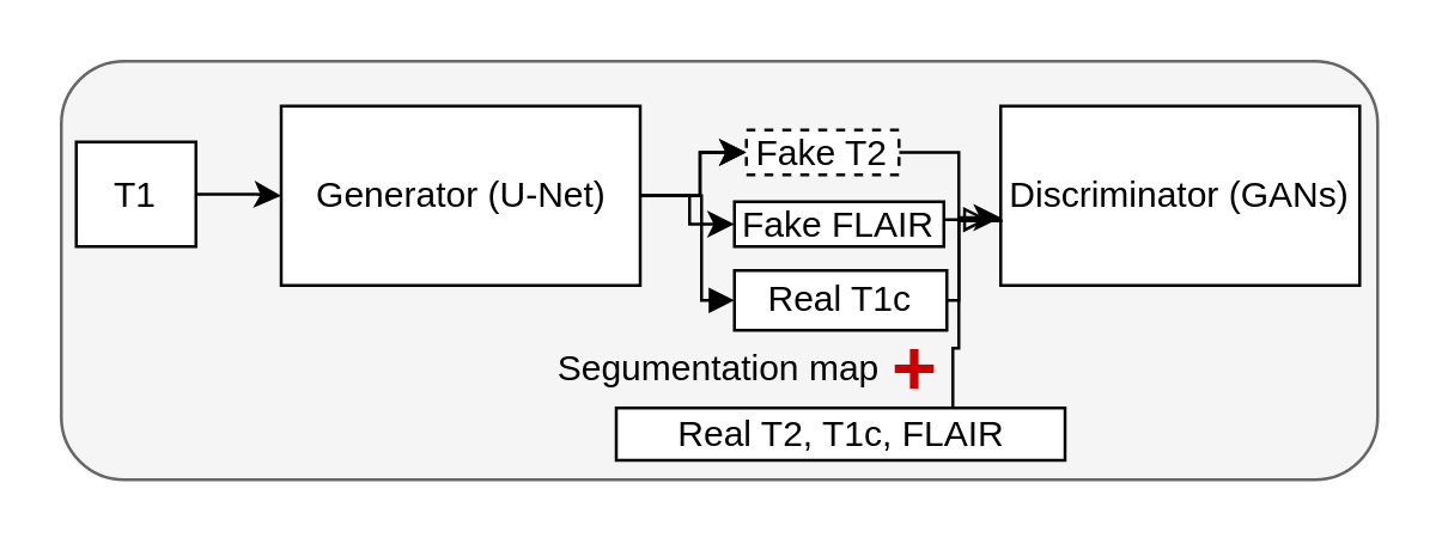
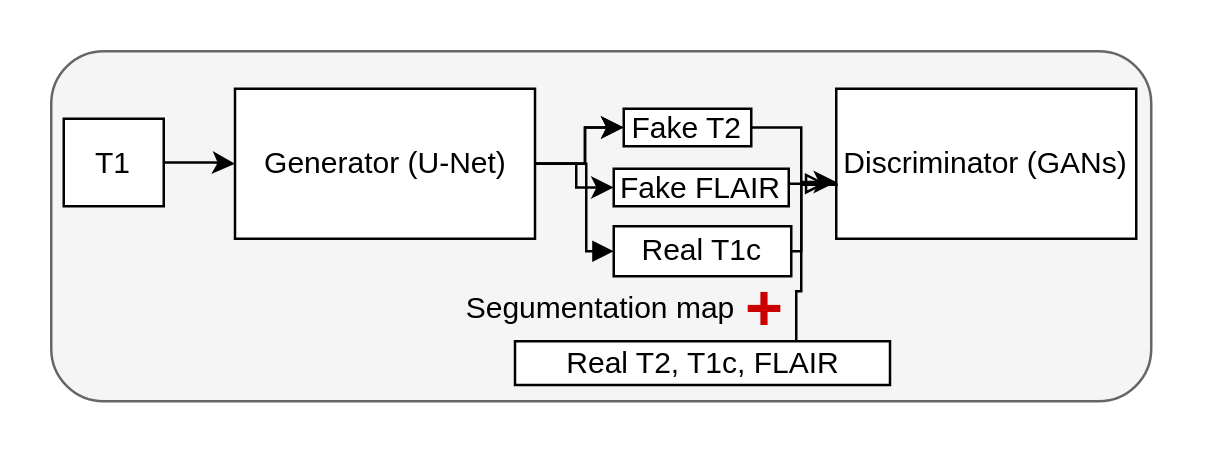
  <mxCell id="0" />
  <mxCell id="1" parent="0" />
  <mxCell id="2" value="" style="rounded=1;whiteSpace=wrap;html=1;fillColor=#f5f5f5;fontColor=#333333;strokeColor=#666666;" parent="1" vertex="1"><mxGeometry x="20" y="20" width="440" height="140" as="geometry" /></mxCell>
  <mxCell id="3" style="edgeStyle=orthogonalEdgeStyle;rounded=0;orthogonalLoop=1;jettySize=auto;html=1;exitX=1;exitY=0.5;exitDx=0;exitDy=0;" parent="1" source="6" target="11" edge="1"><mxGeometry relative="1" as="geometry" /></mxCell>
  <mxCell id="4" value="" style="edgeStyle=orthogonalEdgeStyle;rounded=0;orthogonalLoop=1;jettySize=auto;html=1;" parent="1" source="6" target="11" edge="1"><mxGeometry relative="1" as="geometry" /></mxCell>
  <mxCell id="5" style="edgeStyle=orthogonalEdgeStyle;rounded=0;orthogonalLoop=1;jettySize=auto;html=1;exitX=1;exitY=0.5;exitDx=0;exitDy=0;entryX=0;entryY=0.5;entryDx=0;entryDy=0;" parent="1" source="6" target="13" edge="1"><mxGeometry relative="1" as="geometry"><Array as="points"><mxPoint x="230" y="65" /><mxPoint x="230" y="75" /></Array></mxGeometry></mxCell>
  <mxCell id="6" value="Generator (U-Net)" style="rounded=0;whiteSpace=wrap;html=1;" parent="1" vertex="1"><mxGeometry x="93.5" y="35" width="120" height="60" as="geometry" /></mxCell>
  <mxCell id="7" value="Discriminator (GANs)" style="rounded=0;whiteSpace=wrap;html=1;" parent="1" vertex="1"><mxGeometry x="334" y="35" width="120" height="60" as="geometry" /></mxCell>
  <mxCell id="8" style="edgeStyle=orthogonalEdgeStyle;rounded=0;orthogonalLoop=1;jettySize=auto;html=1;exitX=1;exitY=0.5;exitDx=0;exitDy=0;" parent="1" source="9" target="6" edge="1"><mxGeometry relative="1" as="geometry" /></mxCell>
  <mxCell id="9" value="T1" style="rounded=0;whiteSpace=wrap;html=1;" parent="1" vertex="1"><mxGeometry x="25" y="47" width="40" height="35" as="geometry" /></mxCell>
  <mxCell id="10" style="edgeStyle=orthogonalEdgeStyle;rounded=0;orthogonalLoop=1;jettySize=auto;html=1;exitX=1;exitY=0.5;exitDx=0;exitDy=0;entryX=0;entryY=0.622;entryDx=0;entryDy=0;entryPerimeter=0;" parent="1" source="11" target="7" edge="1"><mxGeometry relative="1" as="geometry" /></mxCell>
- <mxCell id="11" value="Fake T2" style="rounded=0;whiteSpace=wrap;html=1;dashed=1;" parent="1" vertex="1"><mxGeometry x="249" y="43" width="51" height="15" as="geometry" /></mxCell>
+ <mxCell id="11" value="Fake T2" style="rounded=0;whiteSpace=wrap;html=1;" parent="1" vertex="1"><mxGeometry x="249" y="43" width="51" height="15" as="geometry" /></mxCell>
  <mxCell id="12" style="edgeStyle=orthogonalEdgeStyle;rounded=0;orthogonalLoop=1;jettySize=auto;html=1;exitX=1;exitY=0.5;exitDx=0;exitDy=0;entryX=-0.033;entryY=0.633;entryDx=0;entryDy=0;entryPerimeter=0;endArrow=block;endFill=0;" parent="1" source="13" target="7" edge="1"><mxGeometry relative="1" as="geometry"><Array as="points"><mxPoint x="304" y="73" /></Array></mxGeometry></mxCell>
  <mxCell id="13" value="Fake FLAIR" style="rounded=0;whiteSpace=wrap;html=1;" parent="1" vertex="1"><mxGeometry x="245" y="67" width="70" height="15" as="geometry" /></mxCell>
  <mxCell id="14" style="edgeStyle=orthogonalEdgeStyle;rounded=0;orthogonalLoop=1;jettySize=auto;html=1;exitX=1;exitY=0.5;exitDx=0;exitDy=0;endArrow=none;endFill=0;entryX=-0.001;entryY=0.631;entryDx=0;entryDy=0;entryPerimeter=0;" parent="1" source="16" target="7" edge="1"><mxGeometry relative="1" as="geometry"><mxPoint x="330" y="70" as="targetPoint" /><Array as="points"><mxPoint x="320" y="100" /><mxPoint x="320" y="73" /></Array></mxGeometry></mxCell>
  <mxCell id="15" style="edgeStyle=orthogonalEdgeStyle;rounded=0;orthogonalLoop=1;jettySize=auto;html=1;exitX=0;exitY=0.5;exitDx=0;exitDy=0;entryX=1;entryY=0.5;entryDx=0;entryDy=0;endArrow=none;endFill=0;startArrow=block;startFill=1;" parent="1" source="16" target="6" edge="1"><mxGeometry relative="1" as="geometry"><Array as="points"><mxPoint x="234" y="100" /><mxPoint x="234" y="65" /></Array></mxGeometry></mxCell>
  <mxCell id="16" value="Real T1c" style="rounded=0;whiteSpace=wrap;html=1;" parent="1" vertex="1"><mxGeometry x="245" y="90" width="71" height="20" as="geometry" /></mxCell>
  <mxCell id="17" style="edgeStyle=orthogonalEdgeStyle;rounded=0;orthogonalLoop=1;jettySize=auto;html=1;exitX=0.75;exitY=0;exitDx=0;exitDy=0;entryX=0.005;entryY=0.64;entryDx=0;entryDy=0;entryPerimeter=0;endArrow=none;endFill=0;" edge="1" parent="1" source="18" target="7"><mxGeometry relative="1" as="geometry"><Array as="points"><mxPoint x="318" y="116" /><mxPoint x="320" y="116" /><mxPoint x="320" y="73" /></Array></mxGeometry></mxCell>
  <mxCell id="18" value="Real T2, T1c, FLAIR" style="rounded=0;whiteSpace=wrap;html=1;" parent="1" vertex="1"><mxGeometry x="205.5" y="136" width="150" height="17.5" as="geometry" /></mxCell>
  <mxCell id="19" value="&lt;font style=&quot;font-size: 12px;&quot;&gt;&lt;span style=&quot;&quot;&gt;Segumentation&amp;nbsp;&lt;/span&gt;&lt;span style=&quot;&quot;&gt;map&lt;/span&gt;&lt;/font&gt;" style="text;html=1;strokeColor=none;fillColor=none;align=center;verticalAlign=middle;whiteSpace=wrap;rounded=0;" parent="1" vertex="1"><mxGeometry x="180" y="105" width="120" height="36" as="geometry" /></mxCell>
  <mxCell id="20" value="&lt;b style=&quot;font-family: Helvetica; font-size: 12px; font-style: normal; font-variant-ligatures: normal; font-variant-caps: normal; letter-spacing: normal; orphans: 2; text-align: center; text-indent: 0px; text-transform: none; widows: 2; word-spacing: 0px; -webkit-text-stroke-width: 0px; text-decoration-thickness: initial; text-decoration-style: initial; text-decoration-color: initial;&quot;&gt;&lt;font color=&quot;#cc0000&quot; style=&quot;font-size: 26px;&quot;&gt;+&lt;/font&gt;&lt;/b&gt;" style="text;whiteSpace=wrap;html=1;fontSize=12;fillColor=none;" parent="1" vertex="1"><mxGeometry x="296" y="101" width="20" height="40" as="geometry" /></mxCell>
